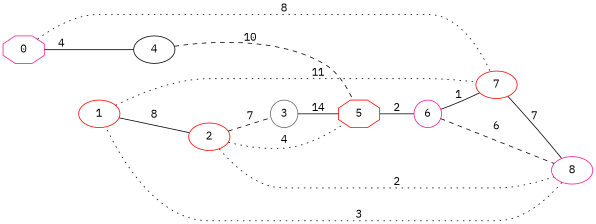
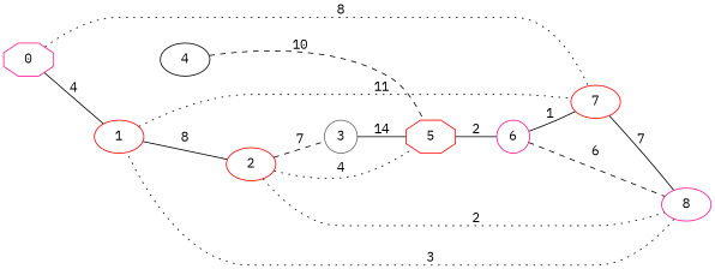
  graph {
    fontname="IBM Plex Mono"
    rankdir=LR
    node [color=red fontname="IBM Plex Mono" shape=ellipse]
    edge [fontname="IBM Plex Mono" style=solid]
    0 [color=deeppink shape=octagon]
    1
    7
    2
    8 [color=deeppink]
    3 [color=gray40 shape=circle]
    5 [shape=octagon]
    6 [color=deeppink shape=circle]
    4 [color=black]
-   0 -- 4 [label=4]
+   0 -- 1 [label=4]
    0 -- 7 [label=8 style=dotted]
    1 -- 7 [label=11 style=dotted]
    1 -- 2 [label=8]
    7 -- 8 [label=7]
    2 -- 8 [label=2 style=dotted]
    2 -- 3 [label=7 style=dashed]
    2 -- 5 [label=4 style=dotted]
    8 -- 1 [label=3 style=dotted]
    3 -- 5 [label=14]
    5 -- 6 [label=2]
    6 -- 7 [label=1]
    6 -- 8 [label=6 style=dashed]
    4 -- 5 [label=10 style=dashed]
  }
